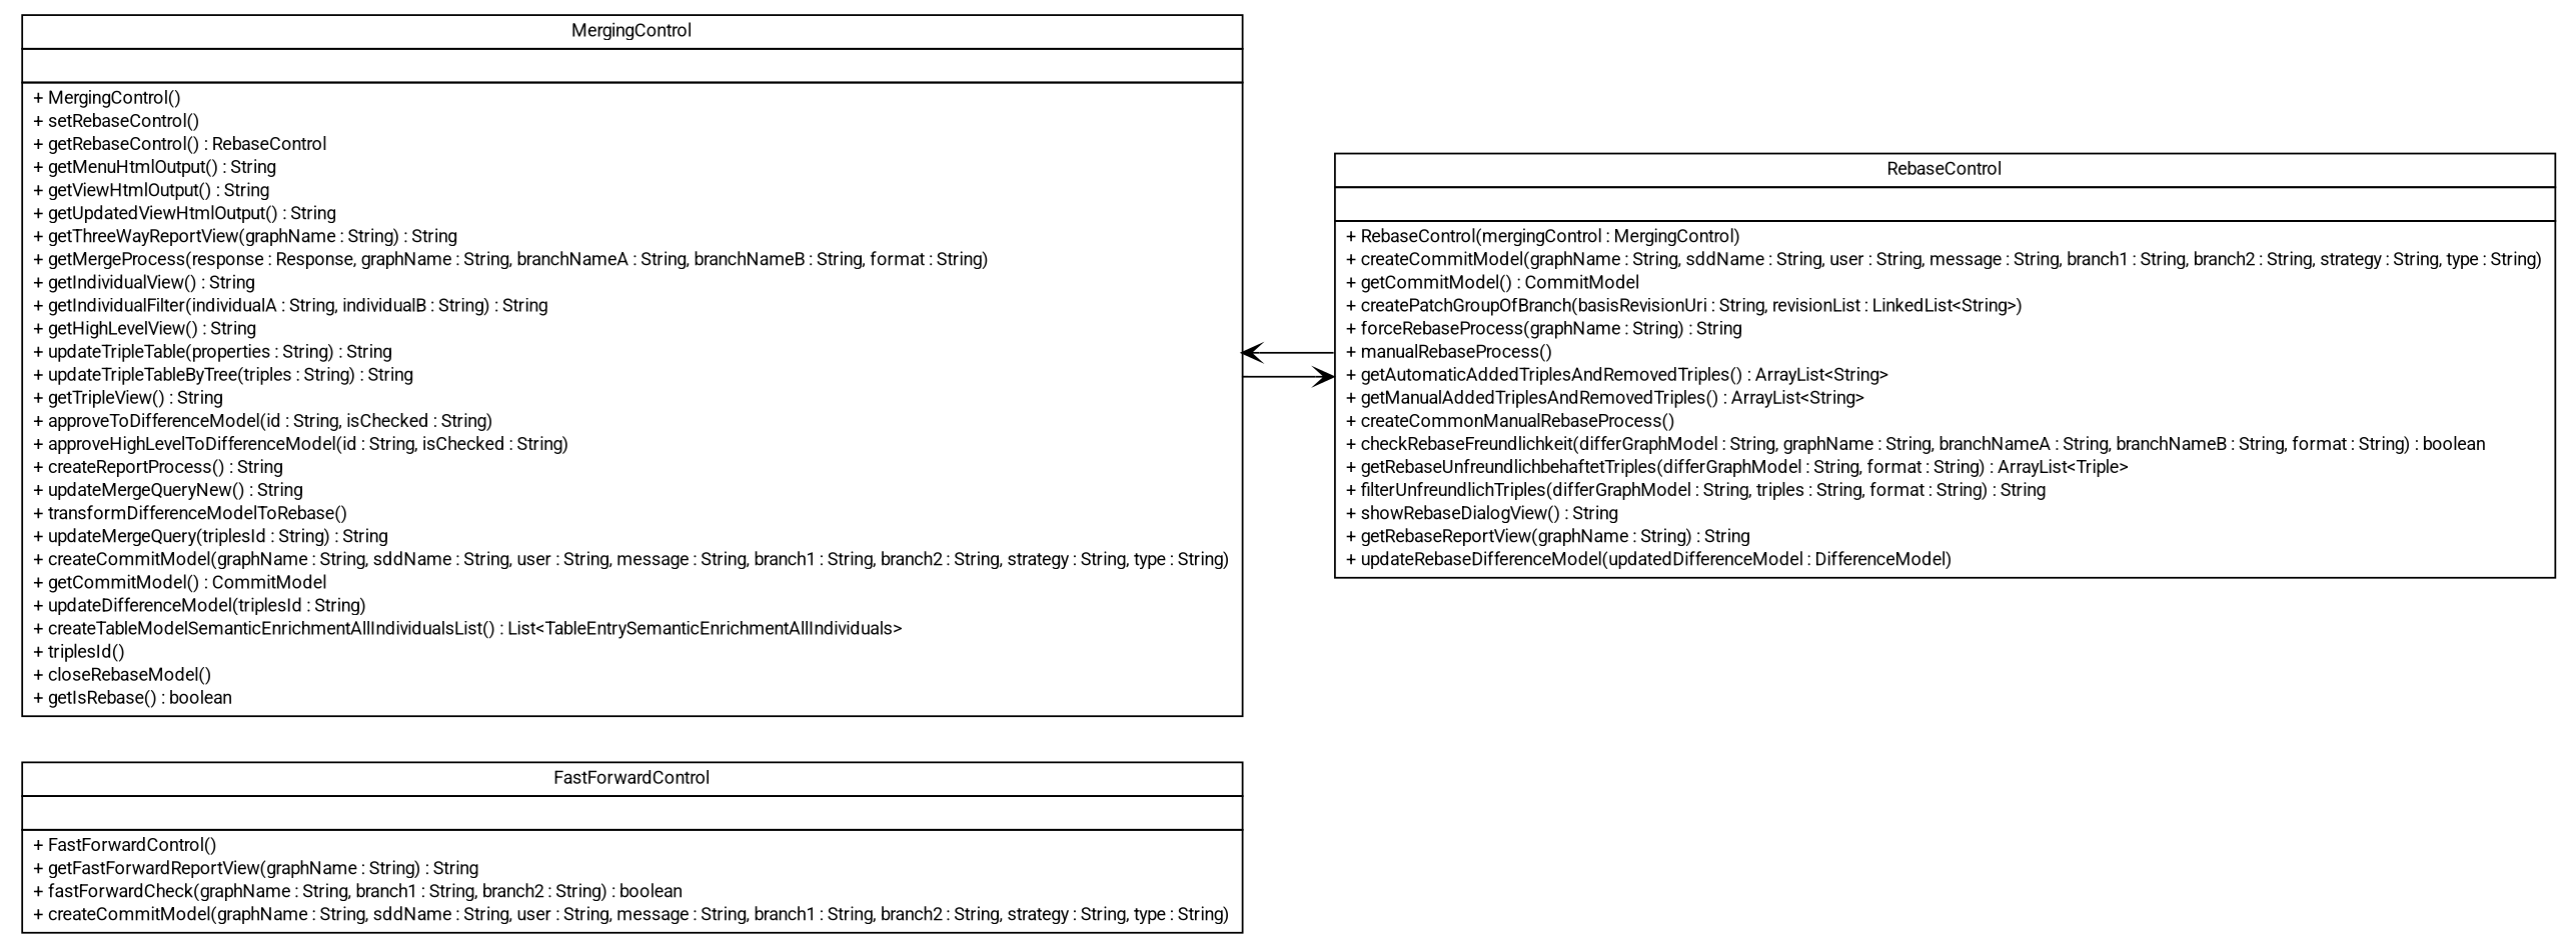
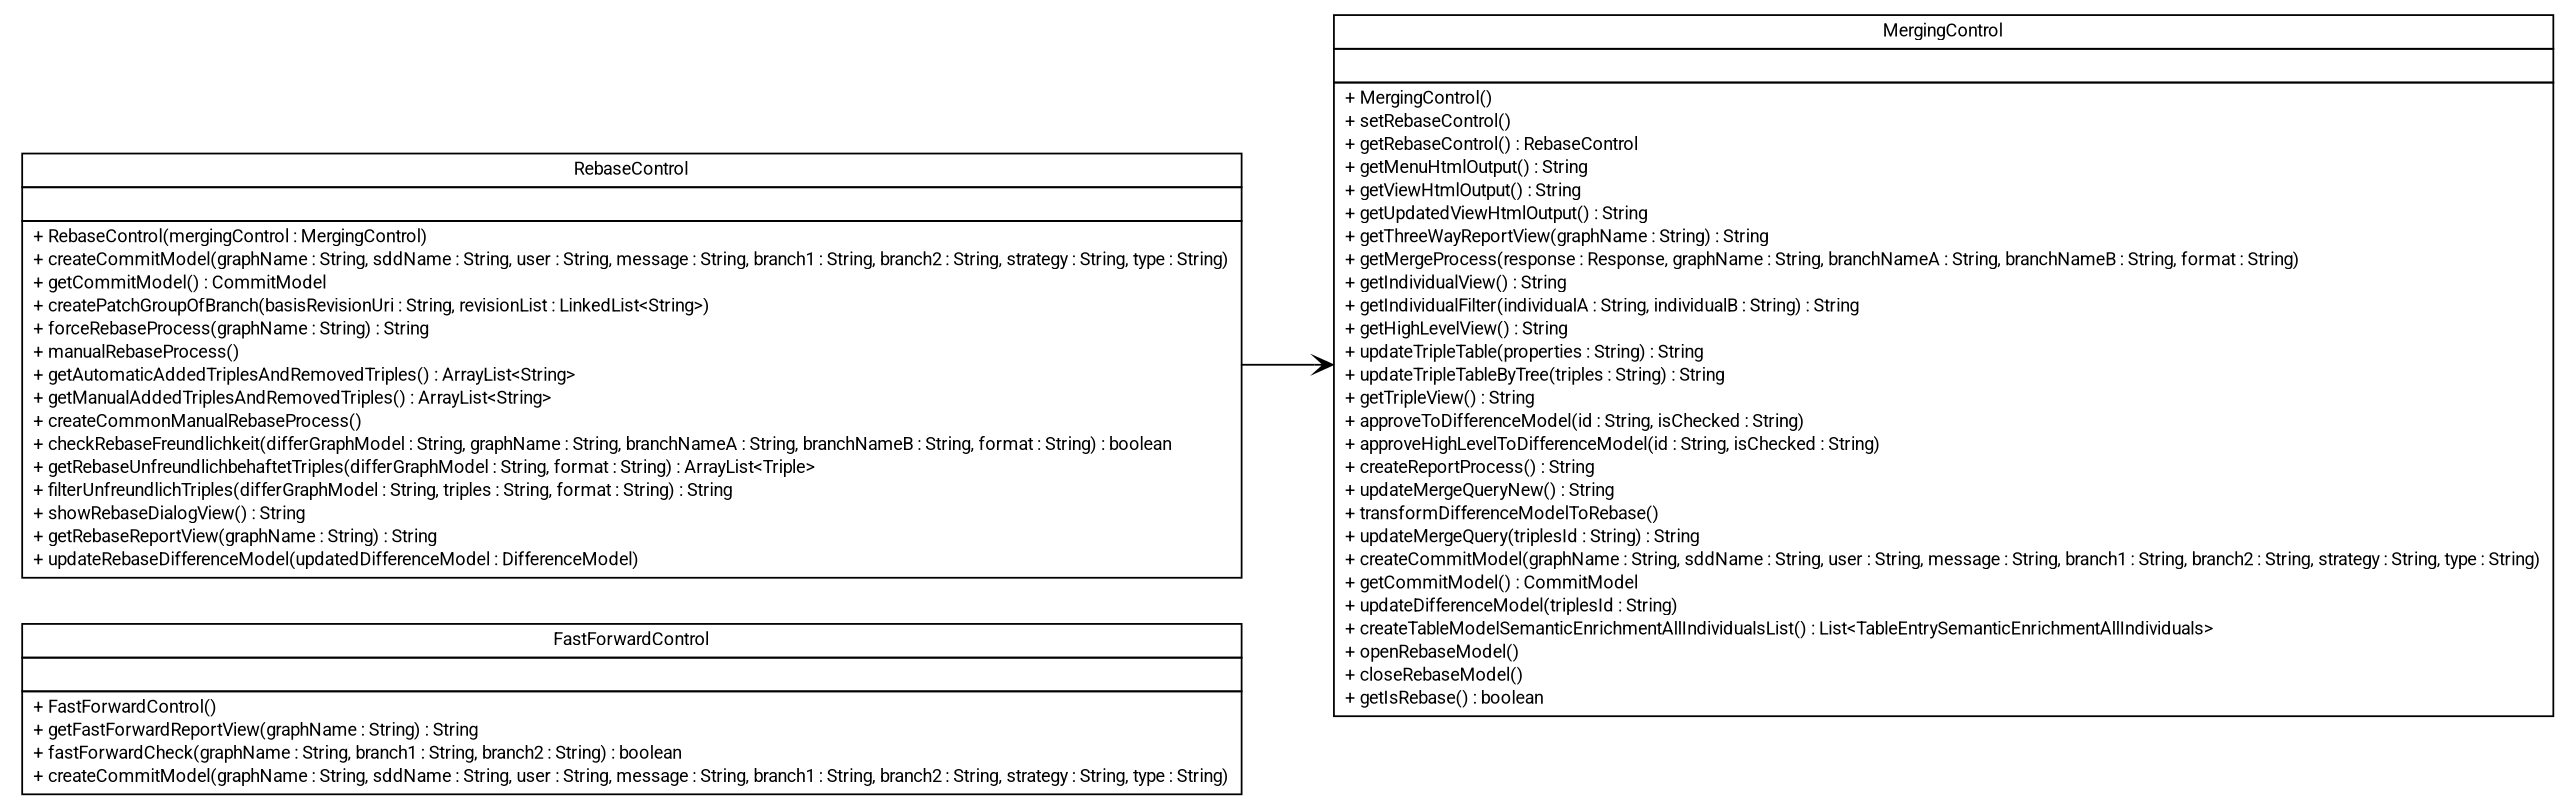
  digraph {
    nodesep=0.25
    ranksep=0.5
    rankdir=LR
    fontname=Roboto
    node [fontcolor=black fontname=Roboto fontsize=10.0 shape=plaintext]
    edge [arrowhead=open color=black fontcolor=black fontname=Roboto fontsize=10.0 headport=p labelfontname=Helvetica labelfontsize=10 tailport=p]
    n1 [label=<<table title="de.tud.plt.r43ples.merging.control.FastForwardControl" border="0" cellborder="1" cellspacing="0" cellpadding="2" port="p" href="./FastForwardControl.html"> 		<tr><td><table border="0" cellspacing="0" cellpadding="1"> <tr><td align="center" balign="center"> FastForwardControl </td></tr> 		</table></td></tr> 		<tr><td><table border="0" cellspacing="0" cellpadding="1"> <tr><td align="left" balign="left">  </td></tr> 		</table></td></tr> 		<tr><td><table border="0" cellspacing="0" cellpadding="1"> <tr><td align="left" balign="left"> + FastForwardControl() </td></tr> <tr><td align="left" balign="left"> + getFastForwardReportView(graphName : String) : String </td></tr> <tr><td align="left" balign="left"> + fastForwardCheck(graphName : String, branch1 : String, branch2 : String) : boolean </td></tr> <tr><td align="left" balign="left"> + createCommitModel(graphName : String, sddName : String, user : String, message : String, branch1 : String, branch2 : String, strategy : String, type : String) </td></tr> 		</table></td></tr> 		</table>>]
-   n2 [label=<<table title="de.tud.plt.r43ples.merging.control.MergingControl" border="0" cellborder="1" cellspacing="0" cellpadding="2" port="p" href="./MergingControl.html"> 		<tr><td><table border="0" cellspacing="0" cellpadding="1"> <tr><td align="center" balign="center"> MergingControl </td></tr> 		</table></td></tr> 		<tr><td><table border="0" cellspacing="0" cellpadding="1"> <tr><td align="left" balign="left">  </td></tr> 		</table></td></tr> 		<tr><td><table border="0" cellspacing="0" cellpadding="1"> <tr><td align="left" balign="left"> + MergingControl() </td></tr> <tr><td align="left" balign="left"> + setRebaseControl() </td></tr> <tr><td align="left" balign="left"> + getRebaseControl() : RebaseControl </td></tr> <tr><td align="left" balign="left"> + getMenuHtmlOutput() : String </td></tr> <tr><td align="left" balign="left"> + getViewHtmlOutput() : String </td></tr> <tr><td align="left" balign="left"> + getUpdatedViewHtmlOutput() : String </td></tr> <tr><td align="left" balign="left"> + getThreeWayReportView(graphName : String) : String </td></tr> <tr><td align="left" balign="left"> + getMergeProcess(response : Response, graphName : String, branchNameA : String, branchNameB : String, format : String) </td></tr> <tr><td align="left" balign="left"> + getIndividualView() : String </td></tr> <tr><td align="left" balign="left"> + getIndividualFilter(individualA : String, individualB : String) : String </td></tr> <tr><td align="left" balign="left"> + getHighLevelView() : String </td></tr> <tr><td align="left" balign="left"> + updateTripleTable(properties : String) : String </td></tr> <tr><td align="left" balign="left"> + updateTripleTableByTree(triples : String) : String </td></tr> <tr><td align="left" balign="left"> + getTripleView() : String </td></tr> <tr><td align="left" balign="left"> + approveToDifferenceModel(id : String, isChecked : String) </td></tr> <tr><td align="left" balign="left"> + approveHighLevelToDifferenceModel(id : String, isChecked : String) </td></tr> <tr><td align="left" balign="left"> + createReportProcess() : String </td></tr> <tr><td align="left" balign="left"> + updateMergeQueryNew() : String </td></tr> <tr><td align="left" balign="left"> + transformDifferenceModelToRebase() </td></tr> <tr><td align="left" balign="left"> + updateMergeQuery(triplesId : String) : String </td></tr> <tr><td align="left" balign="left"> + createCommitModel(graphName : String, sddName : String, user : String, message : String, branch1 : String, branch2 : String, strategy : String, type : String) </td></tr> <tr><td align="left" balign="left"> + getCommitModel() : CommitModel </td></tr> <tr><td align="left" balign="left"> + updateDifferenceModel(triplesId : String) </td></tr> <tr><td align="left" balign="left"> + createTableModelSemanticEnrichmentAllIndividualsList() : List&lt;TableEntrySemanticEnrichmentAllIndividuals&gt; </td></tr> <tr><td align="left" balign="left"> + triplesId() </td></tr> <tr><td align="left" balign="left"> + closeRebaseModel() </td></tr> <tr><td align="left" balign="left"> + getIsRebase() : boolean </td></tr> 		</table></td></tr> 		</table>>]
+   n2 [label=<<table title="de.tud.plt.r43ples.merging.control.MergingControl" border="0" cellborder="1" cellspacing="0" cellpadding="2" port="p" href="./MergingControl.html"> 		<tr><td><table border="0" cellspacing="0" cellpadding="1"> <tr><td align="center" balign="center"> MergingControl </td></tr> 		</table></td></tr> 		<tr><td><table border="0" cellspacing="0" cellpadding="1"> <tr><td align="left" balign="left">  </td></tr> 		</table></td></tr> 		<tr><td><table border="0" cellspacing="0" cellpadding="1"> <tr><td align="left" balign="left"> + MergingControl() </td></tr> <tr><td align="left" balign="left"> + setRebaseControl() </td></tr> <tr><td align="left" balign="left"> + getRebaseControl() : RebaseControl </td></tr> <tr><td align="left" balign="left"> + getMenuHtmlOutput() : String </td></tr> <tr><td align="left" balign="left"> + getViewHtmlOutput() : String </td></tr> <tr><td align="left" balign="left"> + getUpdatedViewHtmlOutput() : String </td></tr> <tr><td align="left" balign="left"> + getThreeWayReportView(graphName : String) : String </td></tr> <tr><td align="left" balign="left"> + getMergeProcess(response : Response, graphName : String, branchNameA : String, branchNameB : String, format : String) </td></tr> <tr><td align="left" balign="left"> + getIndividualView() : String </td></tr> <tr><td align="left" balign="left"> + getIndividualFilter(individualA : String, individualB : String) : String </td></tr> <tr><td align="left" balign="left"> + getHighLevelView() : String </td></tr> <tr><td align="left" balign="left"> + updateTripleTable(properties : String) : String </td></tr> <tr><td align="left" balign="left"> + updateTripleTableByTree(triples : String) : String </td></tr> <tr><td align="left" balign="left"> + getTripleView() : String </td></tr> <tr><td align="left" balign="left"> + approveToDifferenceModel(id : String, isChecked : String) </td></tr> <tr><td align="left" balign="left"> + approveHighLevelToDifferenceModel(id : String, isChecked : String) </td></tr> <tr><td align="left" balign="left"> + createReportProcess() : String </td></tr> <tr><td align="left" balign="left"> + updateMergeQueryNew() : String </td></tr> <tr><td align="left" balign="left"> + transformDifferenceModelToRebase() </td></tr> <tr><td align="left" balign="left"> + updateMergeQuery(triplesId : String) : String </td></tr> <tr><td align="left" balign="left"> + createCommitModel(graphName : String, sddName : String, user : String, message : String, branch1 : String, branch2 : String, strategy : String, type : String) </td></tr> <tr><td align="left" balign="left"> + getCommitModel() : CommitModel </td></tr> <tr><td align="left" balign="left"> + updateDifferenceModel(triplesId : String) </td></tr> <tr><td align="left" balign="left"> + createTableModelSemanticEnrichmentAllIndividualsList() : List&lt;TableEntrySemanticEnrichmentAllIndividuals&gt; </td></tr> <tr><td align="left" balign="left"> + openRebaseModel() </td></tr> <tr><td align="left" balign="left"> + closeRebaseModel() </td></tr> <tr><td align="left" balign="left"> + getIsRebase() : boolean </td></tr> 		</table></td></tr> 		</table>>]
    n3 [label=<<table title="de.tud.plt.r43ples.merging.control.RebaseControl" border="0" cellborder="1" cellspacing="0" cellpadding="2" port="p" href="./RebaseControl.html"> 		<tr><td><table border="0" cellspacing="0" cellpadding="1"> <tr><td align="center" balign="center"> RebaseControl </td></tr> 		</table></td></tr> 		<tr><td><table border="0" cellspacing="0" cellpadding="1"> <tr><td align="left" balign="left">  </td></tr> 		</table></td></tr> 		<tr><td><table border="0" cellspacing="0" cellpadding="1"> <tr><td align="left" balign="left"> + RebaseControl(mergingControl : MergingControl) </td></tr> <tr><td align="left" balign="left"> + createCommitModel(graphName : String, sddName : String, user : String, message : String, branch1 : String, branch2 : String, strategy : String, type : String) </td></tr> <tr><td align="left" balign="left"> + getCommitModel() : CommitModel </td></tr> <tr><td align="left" balign="left"> + createPatchGroupOfBranch(basisRevisionUri : String, revisionList : LinkedList&lt;String&gt;) </td></tr> <tr><td align="left" balign="left"> + forceRebaseProcess(graphName : String) : String </td></tr> <tr><td align="left" balign="left"> + manualRebaseProcess() </td></tr> <tr><td align="left" balign="left"> + getAutomaticAddedTriplesAndRemovedTriples() : ArrayList&lt;String&gt; </td></tr> <tr><td align="left" balign="left"> + getManualAddedTriplesAndRemovedTriples() : ArrayList&lt;String&gt; </td></tr> <tr><td align="left" balign="left"> + createCommonManualRebaseProcess() </td></tr> <tr><td align="left" balign="left"> + checkRebaseFreundlichkeit(differGraphModel : String, graphName : String, branchNameA : String, branchNameB : String, format : String) : boolean </td></tr> <tr><td align="left" balign="left"> + getRebaseUnfreundlichbehaftetTriples(differGraphModel : String, format : String) : ArrayList&lt;Triple&gt; </td></tr> <tr><td align="left" balign="left"> + filterUnfreundlichTriples(differGraphModel : String, triples : String, format : String) : String </td></tr> <tr><td align="left" balign="left"> + showRebaseDialogView() : String </td></tr> <tr><td align="left" balign="left"> + getRebaseReportView(graphName : String) : String </td></tr> <tr><td align="left" balign="left"> + updateRebaseDifferenceModel(updatedDifferenceModel : DifferenceModel) </td></tr> 		</table></td></tr> 		</table>>]
-   n2 -> n3
    n3 -> n2
  }
